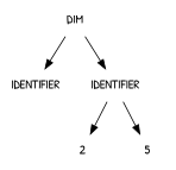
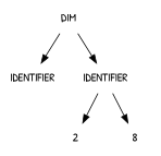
  digraph {
    ordering=out
    fontname="Patrick Hand"
    node [shape=plaintext fontname="Patrick Hand"]
    edge [fontname="Patrick Hand"]
    n1 [label=IDENTIFIER]
    DIM
    n3 [label=IDENTIFIER]
    2
-   5
+   5 [label=8]
    DIM -> n1
    DIM -> n3
    n3 -> 2
    n3 -> 5
  }
